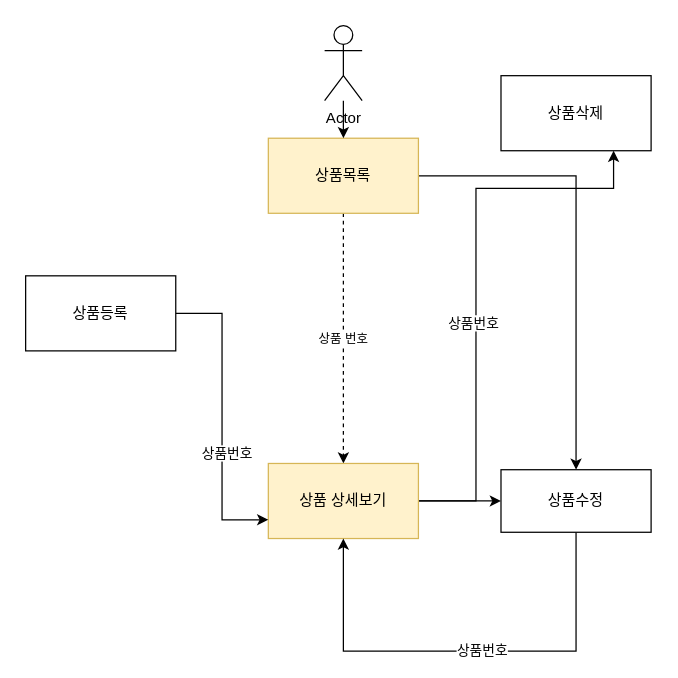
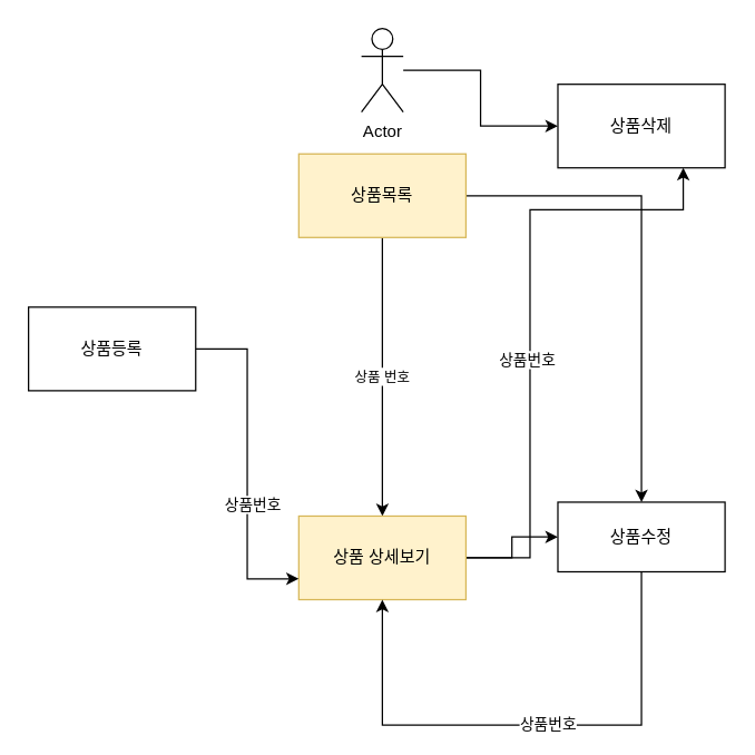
  <mxCell id="0" />
  <mxCell id="1" parent="0" />
- <mxCell id="2" value="&lt;font size=&quot;1&quot;&gt;상품 번호&lt;br&gt;&lt;/font&gt;" style="edgeStyle=orthogonalEdgeStyle;rounded=0;orthogonalLoop=1;jettySize=auto;html=1;dashed=1;" edge="1" parent="1" source="4" target="10"><mxGeometry relative="1" as="geometry" /></mxCell>
+ <mxCell id="2" value="&lt;font size=&quot;1&quot;&gt;상품 번호&lt;br&gt;&lt;/font&gt;" style="edgeStyle=orthogonalEdgeStyle;rounded=0;orthogonalLoop=1;jettySize=auto;html=1;" edge="1" parent="1" source="4" target="10"><mxGeometry relative="1" as="geometry" /></mxCell>
  <mxCell id="3" style="edgeStyle=orthogonalEdgeStyle;rounded=0;orthogonalLoop=1;jettySize=auto;html=1;" edge="1" parent="1" source="4" target="16"><mxGeometry relative="1" as="geometry" /></mxCell>
  <mxCell id="4" value="상품목록&lt;br&gt;" style="rounded=0;whiteSpace=wrap;html=1;fillColor=#fff2cc;strokeColor=#d6b656;" vertex="1" parent="1"><mxGeometry x="214" y="110" width="120" height="60" as="geometry" /></mxCell>
- <mxCell id="5" value="" style="edgeStyle=orthogonalEdgeStyle;rounded=0;orthogonalLoop=1;jettySize=auto;html=1;" edge="1" parent="1" source="6" target="4"><mxGeometry relative="1" as="geometry" /></mxCell>
+ <mxCell id="5" value="" style="edgeStyle=orthogonalEdgeStyle;rounded=0;orthogonalLoop=1;jettySize=auto;html=1;" edge="1" parent="1" source="6" target="17"><mxGeometry relative="1" as="geometry" /></mxCell>
  <mxCell id="6" value="Actor" style="shape=umlActor;verticalLabelPosition=bottom;verticalAlign=top;html=1;outlineConnect=0;" vertex="1" parent="1"><mxGeometry x="259" y="20" width="30" height="60" as="geometry" /></mxCell>
  <mxCell id="7" style="edgeStyle=orthogonalEdgeStyle;rounded=0;orthogonalLoop=1;jettySize=auto;html=1;entryX=0.75;entryY=1;entryDx=0;entryDy=0;" edge="1" parent="1"><mxGeometry relative="1" as="geometry"><mxPoint x="334" y="400" as="sourcePoint" /><mxPoint x="490" y="120" as="targetPoint" /><Array as="points"><mxPoint x="380" y="400" /><mxPoint x="380" y="150" /></Array></mxGeometry></mxCell>
  <mxCell id="8" value="상품번호" style="edgeLabel;html=1;align=center;verticalAlign=middle;resizable=0;points=[];" vertex="1" connectable="0" parent="7"><mxGeometry x="-0.133" y="3" relative="1" as="geometry"><mxPoint as="offset" /></mxGeometry></mxCell>
  <mxCell id="9" style="edgeStyle=orthogonalEdgeStyle;rounded=0;orthogonalLoop=1;jettySize=auto;html=1;" edge="1" parent="1" source="10" target="16"><mxGeometry relative="1" as="geometry" /></mxCell>
  <mxCell id="10" value="상품 상세보기" style="rounded=0;whiteSpace=wrap;html=1;fillColor=#fff2cc;strokeColor=#d6b656;" vertex="1" parent="1"><mxGeometry x="214" y="370" width="120" height="60" as="geometry" /></mxCell>
  <mxCell id="11" style="edgeStyle=orthogonalEdgeStyle;rounded=0;orthogonalLoop=1;jettySize=auto;html=1;entryX=0;entryY=0.75;entryDx=0;entryDy=0;" edge="1" parent="1" source="13" target="10"><mxGeometry relative="1" as="geometry" /></mxCell>
  <mxCell id="12" value="상품번호" style="edgeLabel;html=1;align=center;verticalAlign=middle;resizable=0;points=[];" vertex="1" connectable="0" parent="11"><mxGeometry x="0.237" y="3" relative="1" as="geometry"><mxPoint as="offset" /></mxGeometry></mxCell>
  <mxCell id="13" value="상품등록" style="rounded=0;whiteSpace=wrap;html=1;" vertex="1" parent="1"><mxGeometry x="20" y="220" width="120" height="60" as="geometry" /></mxCell>
  <mxCell id="14" style="edgeStyle=orthogonalEdgeStyle;rounded=0;orthogonalLoop=1;jettySize=auto;html=1;entryX=0.5;entryY=1;entryDx=0;entryDy=0;" edge="1" parent="1" source="16" target="10"><mxGeometry relative="1" as="geometry"><Array as="points"><mxPoint x="460" y="520" /><mxPoint x="274" y="520" /></Array></mxGeometry></mxCell>
  <mxCell id="15" value="상품번호" style="edgeLabel;html=1;align=center;verticalAlign=middle;resizable=0;points=[];" vertex="1" connectable="0" parent="14"><mxGeometry x="-0.077" y="-1" relative="1" as="geometry"><mxPoint as="offset" /></mxGeometry></mxCell>
- <mxCell id="16" value="상품수정" style="rounded=0;whiteSpace=wrap;html=1;" vertex="1" parent="1"><mxGeometry x="400" y="375" width="120" height="50" as="geometry" /></mxCell>
+ <mxCell id="16" value="상품수정" style="rounded=0;whiteSpace=wrap;html=1;" vertex="1" parent="1"><mxGeometry x="400" y="360" width="120" height="50" as="geometry" /></mxCell>
  <mxCell id="17" value="상품삭제" style="rounded=0;whiteSpace=wrap;html=1;" vertex="1" parent="1"><mxGeometry x="400" y="60" width="120" height="60" as="geometry" /></mxCell>
